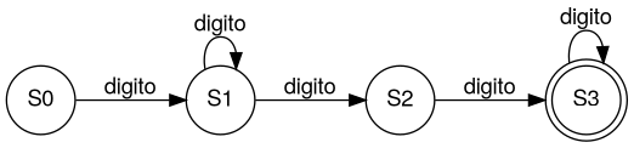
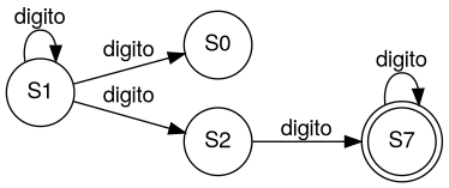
  digraph {
    fontname="Helvetica,Arial,sans-serif"
    rankdir=LR
    node [fontname="Helvetica,Arial,sans-serif" shape=circle]
    edge [fontname="Helvetica,Arial,sans-serif"]
-   S3 [shape=doublecircle]
+   S3 [shape=doublecircle label=S7]
    S0
    S1
    S2
    S3 -> S3 [label=digito]
-   S0 -> S1 [label=digito]
+   S1 -> S0 [label=digito]
    S1 -> S1 [label=digito]
    S1 -> S2 [label=digito]
    S2 -> S3 [label=digito]
  }
